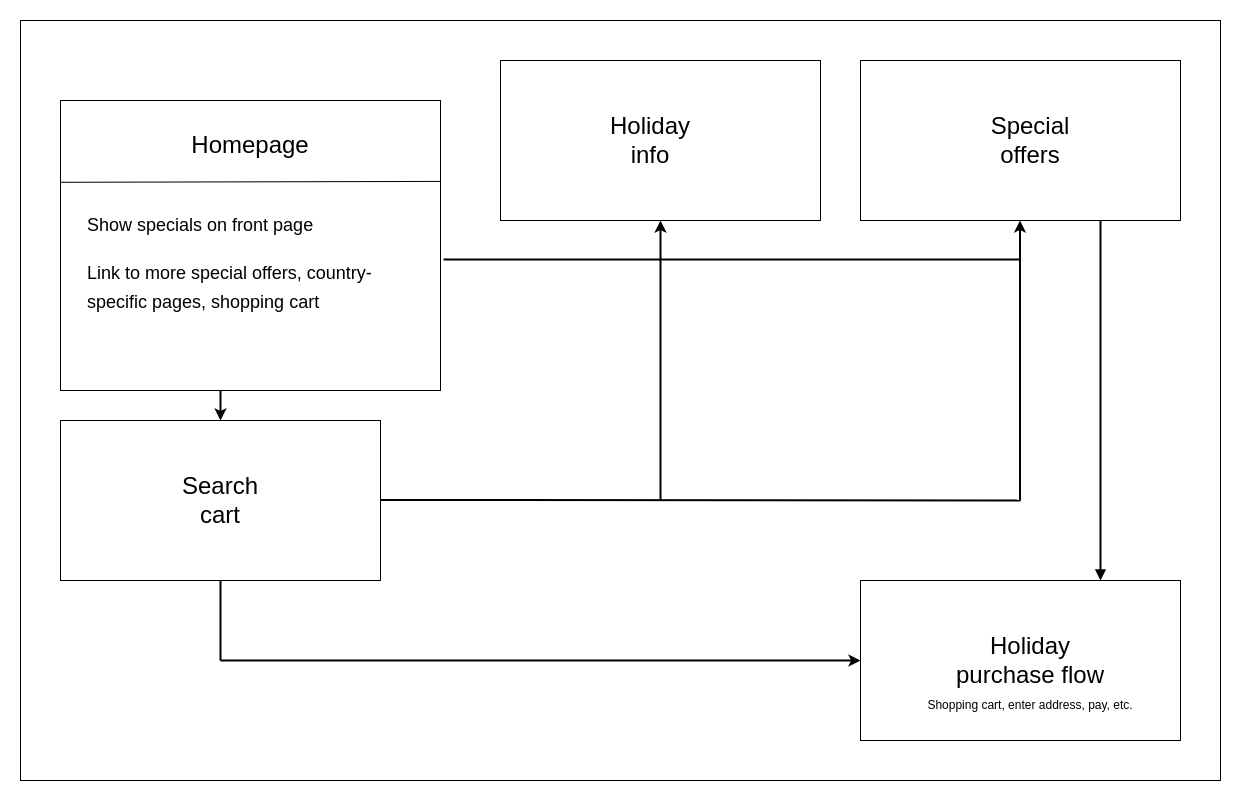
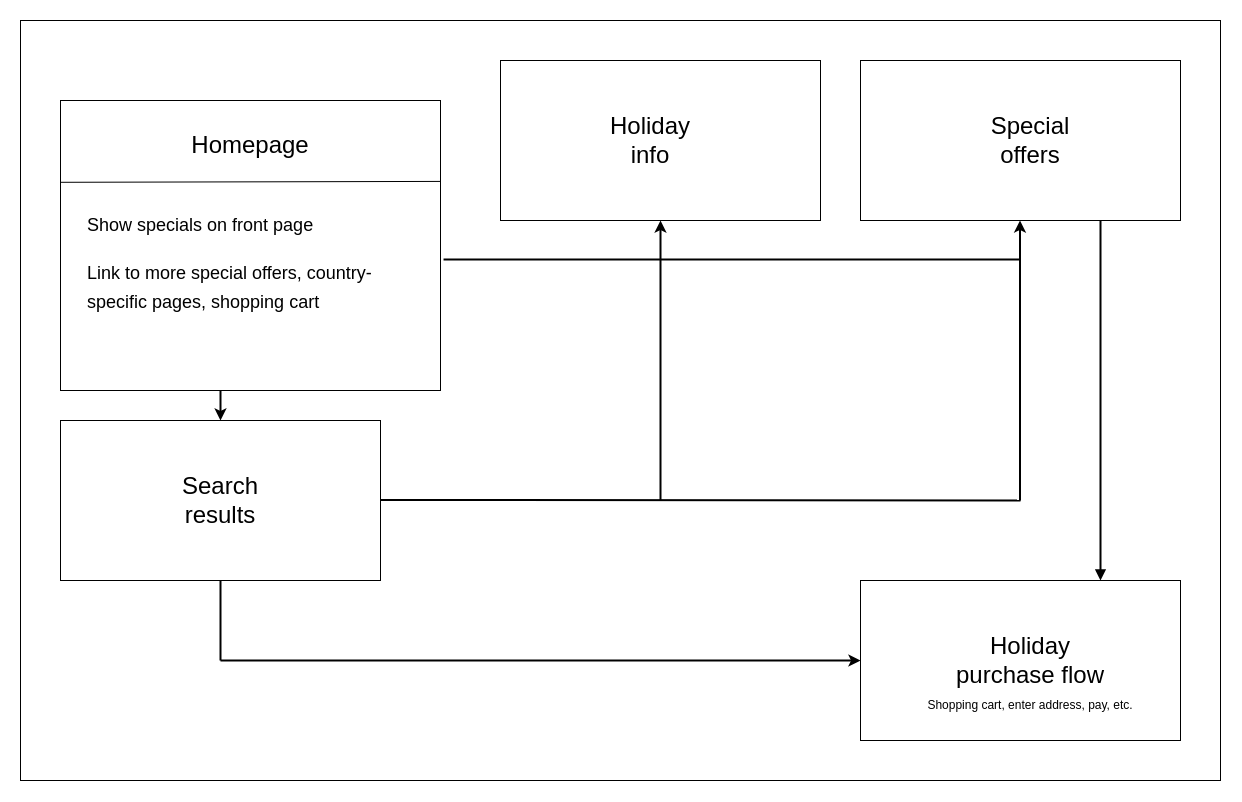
  <mxCell id="0" />
  <mxCell id="1" parent="0" />
  <mxCell id="2" value="" style="rounded=0;whiteSpace=wrap;html=1;" vertex="1" parent="1"><mxGeometry x="20" y="20" width="1200" height="760" as="geometry" /></mxCell>
  <mxCell id="3" value="" style="rounded=0;whiteSpace=wrap;html=1;" vertex="1" parent="1"><mxGeometry x="60" y="100" width="380" height="290" as="geometry" /></mxCell>
  <mxCell id="4" value="" style="endArrow=none;html=1;rounded=0;entryX=1;entryY=0.279;entryDx=0;entryDy=0;entryPerimeter=0;exitX=0;exitY=0.897;exitDx=0;exitDy=0;exitPerimeter=0;" edge="1" parent="1" target="3"><mxGeometry width="50" height="50" relative="1" as="geometry"><mxPoint x="60" y="181.8" as="sourcePoint" /><mxPoint x="658.8" y="180" as="targetPoint" /></mxGeometry></mxCell>
  <mxCell id="5" value="Homepage" style="text;html=1;align=center;verticalAlign=middle;whiteSpace=wrap;rounded=0;fontSize=24;" vertex="1" parent="1"><mxGeometry x="220" y="130" width="60" height="30" as="geometry" /></mxCell>
  <mxCell id="6" value="&lt;font style=&quot;font-size: 18px;&quot;&gt;Link to more special offers, country-specific pages, shopping cart&lt;/font&gt;" style="text;html=1;align=left;verticalAlign=middle;whiteSpace=wrap;rounded=0;fontSize=24;" vertex="1" parent="1"><mxGeometry x="85" y="270" width="330" height="30" as="geometry" /></mxCell>
  <mxCell id="7" value="Show specials on front page" style="text;html=1;align=left;verticalAlign=middle;whiteSpace=wrap;rounded=0;fontSize=18;" vertex="1" parent="1"><mxGeometry x="85" y="210" width="330" height="30" as="geometry" /></mxCell>
  <mxCell id="8" value="" style="rounded=0;whiteSpace=wrap;html=1;" vertex="1" parent="1"><mxGeometry x="60" y="420" width="320" height="160" as="geometry" /></mxCell>
- <mxCell id="9" value="Search cart" style="text;html=1;align=center;verticalAlign=middle;whiteSpace=wrap;rounded=0;fontSize=24;" vertex="1" parent="1"><mxGeometry x="190" y="485" width="60" height="30" as="geometry" /></mxCell>
+ <mxCell id="9" value="Search results" style="text;html=1;align=center;verticalAlign=middle;whiteSpace=wrap;rounded=0;fontSize=24;" vertex="1" parent="1"><mxGeometry x="190" y="485" width="60" height="30" as="geometry" /></mxCell>
  <mxCell id="10" value="" style="rounded=0;whiteSpace=wrap;html=1;" vertex="1" parent="1"><mxGeometry x="500" y="60" width="320" height="160" as="geometry" /></mxCell>
  <mxCell id="11" value="Holiday info" style="text;html=1;align=center;verticalAlign=middle;whiteSpace=wrap;rounded=0;fontSize=24;" vertex="1" parent="1"><mxGeometry x="620" y="125" width="60" height="30" as="geometry" /></mxCell>
  <mxCell id="12" value="" style="rounded=0;whiteSpace=wrap;html=1;" vertex="1" parent="1"><mxGeometry x="860" y="60" width="320" height="160" as="geometry" /></mxCell>
  <mxCell id="13" value="Special offers" style="text;html=1;align=center;verticalAlign=middle;whiteSpace=wrap;rounded=0;fontSize=24;" vertex="1" parent="1"><mxGeometry x="1000" y="125" width="60" height="30" as="geometry" /></mxCell>
  <mxCell id="14" value="" style="endArrow=none;html=1;rounded=0;exitX=1.008;exitY=0.548;exitDx=0;exitDy=0;exitPerimeter=0;strokeWidth=2;" edge="1" parent="1" source="3"><mxGeometry width="50" height="50" relative="1" as="geometry"><mxPoint x="530" y="340" as="sourcePoint" /><mxPoint x="1020" y="259" as="targetPoint" /></mxGeometry></mxCell>
  <mxCell id="15" value="" style="endArrow=none;html=1;rounded=0;exitX=1.008;exitY=0.548;exitDx=0;exitDy=0;exitPerimeter=0;strokeWidth=2;" edge="1" parent="1"><mxGeometry width="50" height="50" relative="1" as="geometry"><mxPoint x="380" y="499.5" as="sourcePoint" /><mxPoint x="1020" y="500" as="targetPoint" /></mxGeometry></mxCell>
  <mxCell id="16" value="" style="rounded=0;whiteSpace=wrap;html=1;" vertex="1" parent="1"><mxGeometry x="860" y="580" width="320" height="160" as="geometry" /></mxCell>
  <mxCell id="17" value="Holiday purchase flow" style="text;html=1;align=center;verticalAlign=middle;whiteSpace=wrap;rounded=0;fontSize=24;" vertex="1" parent="1"><mxGeometry x="940" y="645" width="180" height="30" as="geometry" /></mxCell>
  <mxCell id="18" value="" style="endArrow=block;html=1;rounded=0;exitX=0.75;exitY=1;exitDx=0;exitDy=0;entryX=0.75;entryY=0;entryDx=0;entryDy=0;endFill=1;strokeWidth=2;" edge="1" parent="1" source="12" target="16"><mxGeometry width="50" height="50" relative="1" as="geometry"><mxPoint x="620" y="480" as="sourcePoint" /><mxPoint x="670" y="430" as="targetPoint" /></mxGeometry></mxCell>
  <mxCell id="19" value="" style="endArrow=classic;html=1;rounded=0;entryX=0.5;entryY=1;entryDx=0;entryDy=0;strokeWidth=2;" edge="1" parent="1" target="10"><mxGeometry width="50" height="50" relative="1" as="geometry"><mxPoint x="660" y="500" as="sourcePoint" /><mxPoint x="670" y="430" as="targetPoint" /></mxGeometry></mxCell>
  <mxCell id="20" value="" style="endArrow=classic;html=1;rounded=0;entryX=0.5;entryY=1;entryDx=0;entryDy=0;strokeWidth=2;" edge="1" parent="1"><mxGeometry width="50" height="50" relative="1" as="geometry"><mxPoint x="1019.5" y="500" as="sourcePoint" /><mxPoint x="1019.5" y="220" as="targetPoint" /></mxGeometry></mxCell>
  <mxCell id="21" value="" style="endArrow=classic;html=1;rounded=0;entryX=0;entryY=0.5;entryDx=0;entryDy=0;strokeWidth=2;" edge="1" parent="1" target="16"><mxGeometry width="50" height="50" relative="1" as="geometry"><mxPoint x="220" y="660" as="sourcePoint" /><mxPoint x="670" y="430" as="targetPoint" /></mxGeometry></mxCell>
  <mxCell id="22" value="" style="endArrow=none;html=1;rounded=0;entryX=0.5;entryY=1;entryDx=0;entryDy=0;strokeWidth=2;" edge="1" parent="1" target="8"><mxGeometry width="50" height="50" relative="1" as="geometry"><mxPoint x="220" y="660" as="sourcePoint" /><mxPoint x="670" y="430" as="targetPoint" /></mxGeometry></mxCell>
  <mxCell id="23" value="Shopping cart, enter address, pay, etc." style="text;html=1;align=center;verticalAlign=middle;whiteSpace=wrap;rounded=0;" vertex="1" parent="1"><mxGeometry x="920" y="690" width="220" height="30" as="geometry" /></mxCell>
  <mxCell id="24" value="" style="endArrow=classic;html=1;rounded=0;strokeWidth=2;" edge="1" parent="1"><mxGeometry width="50" height="50" relative="1" as="geometry"><mxPoint x="220" y="390" as="sourcePoint" /><mxPoint x="220" y="420" as="targetPoint" /></mxGeometry></mxCell>
